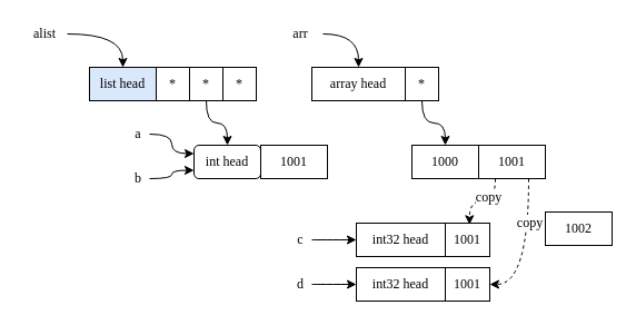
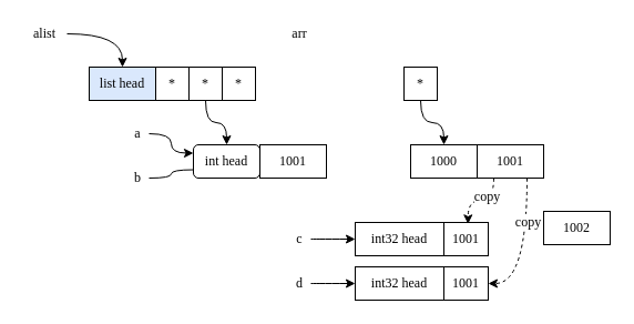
  <mxCell id="0" />
  <mxCell id="1" parent="0" />
  <mxCell id="2" value="list head" style="rounded=0;whiteSpace=wrap;html=1;fontFamily=Verdana;fontSize=12;fillColor=#dae8fc;" parent="1" vertex="1"><mxGeometry x="80" y="60" width="60" height="30" as="geometry" /></mxCell>
  <mxCell id="3" value="*" style="rounded=0;whiteSpace=wrap;html=1;fontFamily=Verdana;fontSize=12;" parent="1" vertex="1"><mxGeometry x="140" y="60" width="30" height="30" as="geometry" /></mxCell>
  <mxCell id="4" style="edgeStyle=orthogonalEdgeStyle;curved=1;rounded=0;orthogonalLoop=1;jettySize=auto;html=1;exitX=0.5;exitY=1;exitDx=0;exitDy=0;entryX=0.5;entryY=0;entryDx=0;entryDy=0;fontFamily=Verdana;fontSize=12;" parent="1" source="5" target="7" edge="1"><mxGeometry relative="1" as="geometry" /></mxCell>
  <mxCell id="5" value="*" style="rounded=0;whiteSpace=wrap;html=1;fontFamily=Verdana;fontSize=12;" parent="1" vertex="1"><mxGeometry x="170" y="60" width="30" height="30" as="geometry" /></mxCell>
  <mxCell id="6" value="*" style="rounded=0;whiteSpace=wrap;html=1;fontFamily=Verdana;fontSize=12;" parent="1" vertex="1"><mxGeometry x="200" y="60" width="30" height="30" as="geometry" /></mxCell>
  <mxCell id="7" value="int head" style="whiteSpace=wrap;html=1;fontFamily=Verdana;fontSize=12;rounded=1;" parent="1" vertex="1"><mxGeometry x="174" y="130" width="60" height="30" as="geometry" /></mxCell>
  <mxCell id="8" value="1001" style="rounded=0;whiteSpace=wrap;html=1;fontFamily=Verdana;fontSize=12;" parent="1" vertex="1"><mxGeometry x="234" y="130" width="60" height="30" as="geometry" /></mxCell>
  <mxCell id="9" style="edgeStyle=orthogonalEdgeStyle;curved=1;rounded=0;orthogonalLoop=1;jettySize=auto;html=1;exitX=1;exitY=0.5;exitDx=0;exitDy=0;fontFamily=Verdana;fontSize=12;" parent="1" source="10" target="2" edge="1"><mxGeometry relative="1" as="geometry" /></mxCell>
  <mxCell id="10" value="alist" style="text;html=1;strokeColor=none;fillColor=none;align=center;verticalAlign=middle;whiteSpace=wrap;rounded=0;fontFamily=Verdana;fontSize=12;" parent="1" vertex="1"><mxGeometry x="20" y="20" width="40" height="20" as="geometry" /></mxCell>
  <mxCell id="11" style="edgeStyle=orthogonalEdgeStyle;curved=1;rounded=0;orthogonalLoop=1;jettySize=auto;html=1;exitX=1;exitY=0.5;exitDx=0;exitDy=0;entryX=0;entryY=0.25;entryDx=0;entryDy=0;fontFamily=Verdana;fontSize=12;" parent="1" source="12" target="7" edge="1"><mxGeometry relative="1" as="geometry" /></mxCell>
  <mxCell id="12" value="a" style="text;html=1;strokeColor=none;fillColor=none;align=center;verticalAlign=middle;whiteSpace=wrap;rounded=0;fontFamily=Verdana;fontSize=12;" parent="1" vertex="1"><mxGeometry x="114" y="110" width="20" height="20" as="geometry" /></mxCell>
- <mxCell id="13" style="edgeStyle=orthogonalEdgeStyle;curved=1;rounded=0;orthogonalLoop=1;jettySize=auto;html=1;exitX=1;exitY=0.5;exitDx=0;exitDy=0;entryX=0;entryY=0.75;entryDx=0;entryDy=0;fontFamily=Verdana;fontSize=12;" parent="1" source="14" target="7" edge="1"><mxGeometry relative="1" as="geometry" /></mxCell>
+ <mxCell id="13" style="edgeStyle=orthogonalEdgeStyle;curved=1;rounded=0;orthogonalLoop=1;jettySize=auto;html=1;exitX=1;exitY=0.5;exitDx=0;exitDy=0;entryX=0;entryY=0.75;entryDx=0;entryDy=0;fontFamily=Verdana;fontSize=12;endArrow=none;" parent="1" source="14" target="7" edge="1"><mxGeometry relative="1" as="geometry" /></mxCell>
  <mxCell id="14" value="b" style="text;html=1;strokeColor=none;fillColor=none;align=center;verticalAlign=middle;whiteSpace=wrap;rounded=0;fontFamily=Verdana;fontSize=12;" parent="1" vertex="1"><mxGeometry x="114" y="150" width="20" height="20" as="geometry" /></mxCell>
- <mxCell id="15" value="array head" style="rounded=0;whiteSpace=wrap;html=1;fontFamily=Verdana;fontSize=12;" parent="1" vertex="1"><mxGeometry x="280" y="60" width="84" height="30" as="geometry" /></mxCell>
  <mxCell id="16" style="edgeStyle=orthogonalEdgeStyle;curved=1;rounded=0;orthogonalLoop=1;jettySize=auto;html=1;exitX=0.5;exitY=1;exitDx=0;exitDy=0;entryX=0.5;entryY=0;entryDx=0;entryDy=0;fontFamily=Verdana;fontSize=12;" parent="1" source="17" target="18" edge="1"><mxGeometry relative="1" as="geometry" /></mxCell>
  <mxCell id="17" value="*" style="rounded=0;whiteSpace=wrap;html=1;fontFamily=Verdana;fontSize=12;" parent="1" vertex="1"><mxGeometry x="364" y="60" width="30" height="30" as="geometry" /></mxCell>
  <mxCell id="18" value="1000" style="rounded=0;whiteSpace=wrap;html=1;fontFamily=Verdana;fontSize=12;" parent="1" vertex="1"><mxGeometry x="370" y="130" width="60" height="30" as="geometry" /></mxCell>
  <mxCell id="19" style="edgeStyle=orthogonalEdgeStyle;curved=1;rounded=0;orthogonalLoop=1;jettySize=auto;html=1;exitX=0.25;exitY=1;exitDx=0;exitDy=0;entryX=0.544;entryY=0.044;entryDx=0;entryDy=0;entryPerimeter=0;dashed=1;fontFamily=Verdana;fontSize=12;" parent="1" source="23" target="28" edge="1"><mxGeometry relative="1" as="geometry"><mxPoint x="460" y="180" as="targetPoint" /></mxGeometry></mxCell>
  <mxCell id="20" value="copy" style="edgeLabel;html=1;align=center;verticalAlign=middle;resizable=0;points=[];fontFamily=Verdana;fontSize=12;" parent="19" vertex="1" connectable="0"><mxGeometry x="-0.512" y="-7" relative="1" as="geometry"><mxPoint as="offset" /></mxGeometry></mxCell>
  <mxCell id="21" style="edgeStyle=orthogonalEdgeStyle;curved=1;rounded=0;orthogonalLoop=1;jettySize=auto;html=1;exitX=0.75;exitY=1;exitDx=0;exitDy=0;entryX=1;entryY=0.5;entryDx=0;entryDy=0;dashed=1;fontFamily=Verdana;fontSize=12;" parent="1" source="23" target="30" edge="1"><mxGeometry relative="1" as="geometry" /></mxCell>
  <mxCell id="22" value="copy" style="edgeLabel;html=1;align=center;verticalAlign=middle;resizable=0;points=[];fontFamily=Verdana;fontSize=12;" parent="21" vertex="1" connectable="0"><mxGeometry x="-0.4" relative="1" as="geometry"><mxPoint as="offset" /></mxGeometry></mxCell>
  <mxCell id="23" value="1001" style="rounded=0;whiteSpace=wrap;html=1;fontFamily=Verdana;fontSize=12;" parent="1" vertex="1"><mxGeometry x="430" y="130" width="60" height="30" as="geometry" /></mxCell>
  <mxCell id="24" value="1002" style="rounded=0;whiteSpace=wrap;html=1;fontFamily=Verdana;fontSize=12;" parent="1" vertex="1"><mxGeometry x="490" y="190" width="60" height="30" as="geometry" /></mxCell>
- <mxCell id="25" style="edgeStyle=orthogonalEdgeStyle;curved=1;rounded=0;orthogonalLoop=1;jettySize=auto;html=1;exitX=1;exitY=0.5;exitDx=0;exitDy=0;fontFamily=Verdana;fontSize=12;" parent="1" source="26" target="15" edge="1"><mxGeometry relative="1" as="geometry" /></mxCell>
  <mxCell id="26" value="arr" style="text;html=1;strokeColor=none;fillColor=none;align=center;verticalAlign=middle;whiteSpace=wrap;rounded=0;fontFamily=Verdana;fontSize=12;" parent="1" vertex="1"><mxGeometry x="250" y="20" width="40" height="20" as="geometry" /></mxCell>
  <mxCell id="27" value="int32 head" style="rounded=0;whiteSpace=wrap;html=1;fontFamily=Verdana;fontSize=12;" parent="1" vertex="1"><mxGeometry x="320" y="200" width="80" height="30" as="geometry" /></mxCell>
  <mxCell id="28" value="1001" style="rounded=0;whiteSpace=wrap;html=1;fontFamily=Verdana;fontSize=12;" parent="1" vertex="1"><mxGeometry x="400" y="200" width="40" height="30" as="geometry" /></mxCell>
  <mxCell id="29" value="int32 head" style="rounded=0;whiteSpace=wrap;html=1;fontFamily=Verdana;fontSize=12;" parent="1" vertex="1"><mxGeometry x="320" y="240" width="80" height="30" as="geometry" /></mxCell>
  <mxCell id="30" value="1001" style="rounded=0;whiteSpace=wrap;html=1;fontFamily=Verdana;fontSize=12;" parent="1" vertex="1"><mxGeometry x="400" y="240" width="40" height="30" as="geometry" /></mxCell>
  <mxCell id="31" style="edgeStyle=orthogonalEdgeStyle;curved=1;rounded=0;orthogonalLoop=1;jettySize=auto;html=1;exitX=1;exitY=0.5;exitDx=0;exitDy=0;entryX=0;entryY=0.5;entryDx=0;entryDy=0;fontFamily=Verdana;fontSize=12;" parent="1" source="32" target="27" edge="1"><mxGeometry relative="1" as="geometry" /></mxCell>
  <mxCell id="32" value="c" style="text;html=1;strokeColor=none;fillColor=none;align=center;verticalAlign=middle;whiteSpace=wrap;rounded=0;fontFamily=Verdana;fontSize=12;" parent="1" vertex="1"><mxGeometry x="260" y="205" width="20" height="20" as="geometry" /></mxCell>
  <mxCell id="33" style="edgeStyle=orthogonalEdgeStyle;curved=1;rounded=0;orthogonalLoop=1;jettySize=auto;html=1;exitX=1;exitY=0.5;exitDx=0;exitDy=0;entryX=0;entryY=0.5;entryDx=0;entryDy=0;fontFamily=Verdana;fontSize=12;" parent="1" source="34" target="29" edge="1"><mxGeometry relative="1" as="geometry" /></mxCell>
  <mxCell id="34" value="d" style="text;html=1;strokeColor=none;fillColor=none;align=center;verticalAlign=middle;whiteSpace=wrap;rounded=0;fontFamily=Verdana;fontSize=12;" parent="1" vertex="1"><mxGeometry x="260" y="245" width="20" height="20" as="geometry" /></mxCell>
